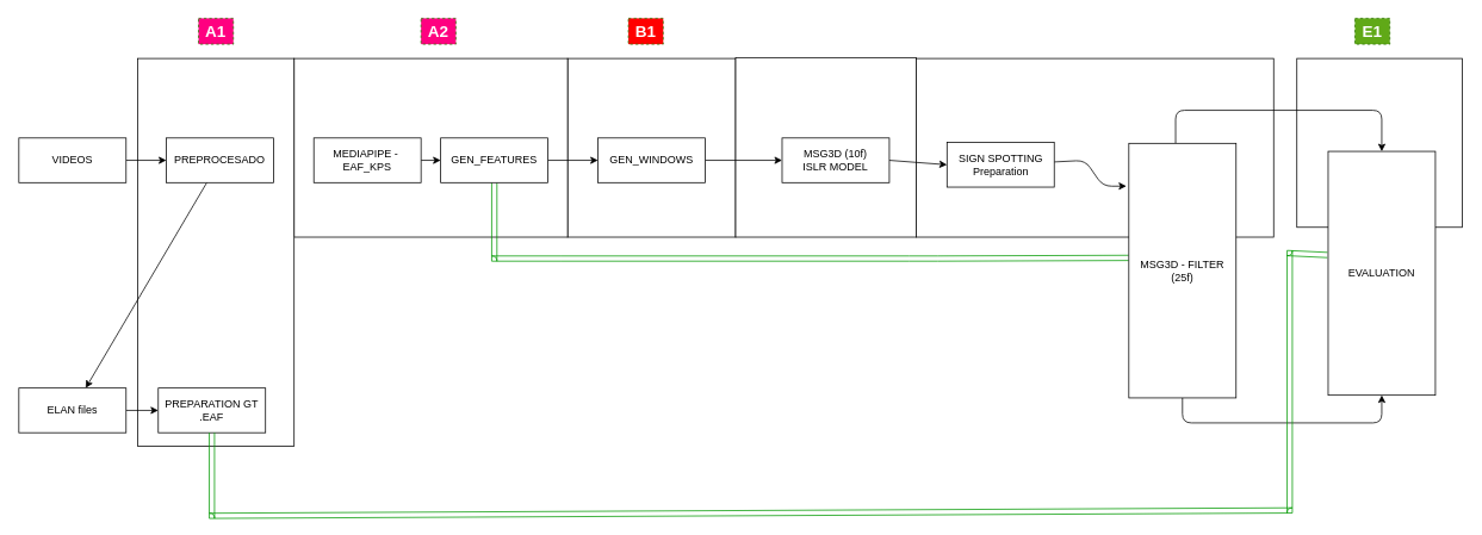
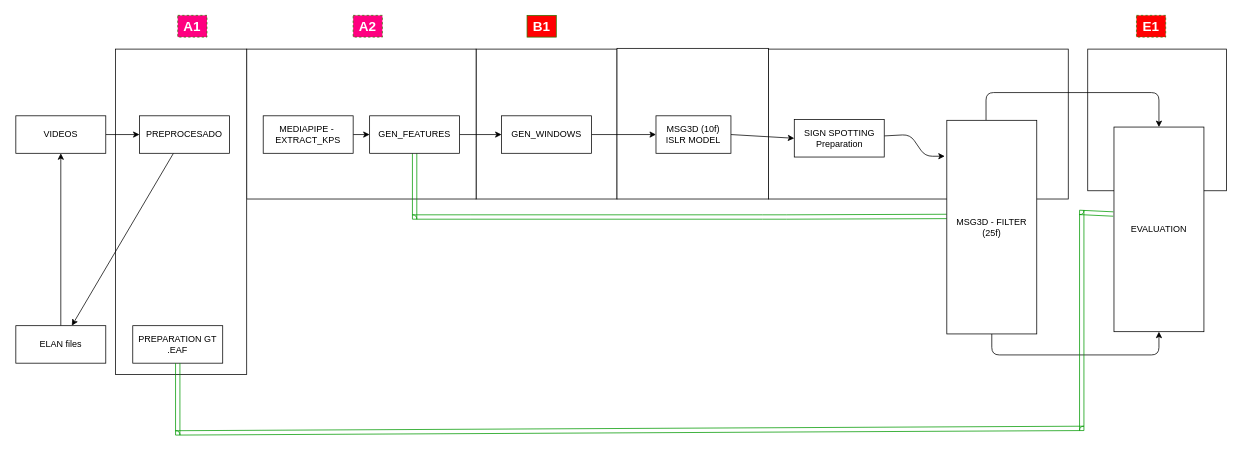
  <mxCell id="0" />
  <mxCell id="1" parent="0" />
  <mxCell id="2" value="" style="rounded=0;whiteSpace=wrap;html=1;fontSize=9;" parent="1" vertex="1"><mxGeometry x="1450" y="65" width="185" height="189" as="geometry" /></mxCell>
  <mxCell id="3" value="" style="rounded=0;whiteSpace=wrap;html=1;fontSize=9;" parent="1" vertex="1"><mxGeometry x="634" y="65" width="188" height="200" as="geometry" /></mxCell>
  <mxCell id="4" value="" style="rounded=0;whiteSpace=wrap;html=1;fontSize=9;" parent="1" vertex="1"><mxGeometry x="822" y="64" width="202" height="201" as="geometry" /></mxCell>
  <mxCell id="5" value="" style="rounded=0;whiteSpace=wrap;html=1;fontSize=9;" parent="1" vertex="1"><mxGeometry x="1024" y="65" width="400" height="200" as="geometry" /></mxCell>
  <mxCell id="6" value="" style="rounded=0;whiteSpace=wrap;html=1;fontSize=9;" parent="1" vertex="1"><mxGeometry x="328" y="65" width="306" height="200" as="geometry" /></mxCell>
  <mxCell id="7" value="" style="rounded=0;whiteSpace=wrap;html=1;fontSize=9;" parent="1" vertex="1"><mxGeometry x="153" y="65" width="175" height="434" as="geometry" /></mxCell>
  <mxCell id="8" style="edgeStyle=none;html=1;entryX=0;entryY=0.5;entryDx=0;entryDy=0;fontSize=8;rounded=0;" parent="1" source="9" target="11" edge="1"><mxGeometry relative="1" as="geometry" /></mxCell>
  <mxCell id="9" value="GEN_WINDOWS" style="rounded=0;whiteSpace=wrap;html=1;" parent="1" vertex="1"><mxGeometry x="668" y="154" width="120" height="50" as="geometry" /></mxCell>
  <mxCell id="10" style="html=1;fontSize=8;rounded=0;entryX=0;entryY=0.5;entryDx=0;entryDy=0;exitX=1;exitY=0.5;exitDx=0;exitDy=0;" parent="1" source="11" target="22" edge="1"><mxGeometry relative="1" as="geometry"><mxPoint x="1310" y="179" as="targetPoint" /><mxPoint x="1269" y="179" as="sourcePoint" /></mxGeometry></mxCell>
- <mxCell id="11" value="MSG3D (10f)&lt;br&gt;ISLR MODEL" style="rounded=0;whiteSpace=wrap;html=1;" parent="1" vertex="1"><mxGeometry x="874" y="154" width="120" height="50" as="geometry" /></mxCell>
+ <mxCell id="11" value="MSG3D (10f)&lt;br&gt;ISLR MODEL" style="rounded=0;whiteSpace=wrap;html=1;" parent="1" vertex="1"><mxGeometry x="874" y="154" width="100" height="50" as="geometry" /></mxCell>
  <mxCell id="12" style="edgeStyle=none;html=1;entryX=0;entryY=0.5;entryDx=0;entryDy=0;fontSize=8;rounded=0;" parent="1" source="14" target="9" edge="1"><mxGeometry relative="1" as="geometry" /></mxCell>
  <mxCell id="13" style="edgeStyle=none;html=1;shape=link;width=-5.833;entryX=-0.002;entryY=0.45;entryDx=0;entryDy=0;entryPerimeter=0;strokeColor=#009900;" parent="1" source="14" target="28" edge="1"><mxGeometry relative="1" as="geometry"><mxPoint x="1189" y="289" as="targetPoint" /><Array as="points"><mxPoint x="552" y="289" /><mxPoint x="626" y="289" /><mxPoint x="1016" y="289" /><mxPoint x="1048" y="289" /></Array></mxGeometry></mxCell>
  <mxCell id="14" value="GEN_FEATURES" style="rounded=0;whiteSpace=wrap;html=1;" parent="1" vertex="1"><mxGeometry x="492" y="154" width="120" height="50" as="geometry" /></mxCell>
  <mxCell id="15" style="edgeStyle=none;html=1;fontSize=18;" parent="1" source="16" target="20" edge="1"><mxGeometry relative="1" as="geometry" /></mxCell>
  <mxCell id="16" value="VIDEOS" style="rounded=0;whiteSpace=wrap;html=1;" parent="1" vertex="1"><mxGeometry x="20" y="154" width="120" height="50" as="geometry" /></mxCell>
  <mxCell id="17" style="edgeStyle=none;html=1;entryX=0;entryY=0.5;entryDx=0;entryDy=0;fontSize=8;rounded=0;" parent="1" source="18" target="14" edge="1"><mxGeometry relative="1" as="geometry" /></mxCell>
- <mxCell id="18" value="MEDIAPIPE -&amp;nbsp;&lt;br&gt;EAF_KPS" style="rounded=0;whiteSpace=wrap;html=1;" parent="1" vertex="1"><mxGeometry x="350" y="154" width="120" height="50" as="geometry" /></mxCell>
+ <mxCell id="18" value="MEDIAPIPE -&amp;nbsp;&lt;br&gt;EXTRACT_KPS" style="rounded=0;whiteSpace=wrap;html=1;" parent="1" vertex="1"><mxGeometry x="350" y="154" width="120" height="50" as="geometry" /></mxCell>
  <mxCell id="19" style="edgeStyle=none;html=1;" parent="1" source="20" target="30" edge="1"><mxGeometry relative="1" as="geometry" /></mxCell>
  <mxCell id="20" value="PREPROCESADO" style="rounded=0;whiteSpace=wrap;html=1;" parent="1" vertex="1"><mxGeometry x="185" y="154" width="120" height="50" as="geometry" /></mxCell>
  <mxCell id="21" style="edgeStyle=none;html=1;entryX=-0.023;entryY=0.168;entryDx=0;entryDy=0;entryPerimeter=0;" parent="1" source="22" target="28" edge="1"><mxGeometry relative="1" as="geometry"><mxPoint x="1567" y="179" as="targetPoint" /><Array as="points"><mxPoint x="1213" y="179" /><mxPoint x="1233" y="208" /></Array></mxGeometry></mxCell>
  <mxCell id="22" value="SIGN SPOTTING&lt;br&gt;Preparation" style="rounded=0;whiteSpace=wrap;html=1;" parent="1" vertex="1"><mxGeometry x="1058.5" y="159" width="120" height="50" as="geometry" /></mxCell>
- <mxCell id="23" value="&lt;span style=&quot;font-size: 18px&quot;&gt;&lt;b&gt;A1&lt;/b&gt;&lt;/span&gt;" style="rounded=0;whiteSpace=wrap;html=1;dashed=1;fontSize=8;fillColor=#FF0080;fontColor=#ffffff;strokeColor=#2D7600;align=center;" parent="1" vertex="1"><mxGeometry x="221" y="20" width="39" height="29" as="geometry" /></mxCell>
+ <mxCell id="23" value="&lt;span style=&quot;font-size: 18px&quot;&gt;&lt;b&gt;A1&lt;/b&gt;&lt;/span&gt;" style="rounded=0;whiteSpace=wrap;html=1;dashed=1;fontSize=8;fillColor=#FF0080;fontColor=#ffffff;strokeColor=#2D7600;align=center;" parent="1" vertex="1"><mxGeometry x="236" y="20" width="39" height="29" as="geometry" /></mxCell>
  <mxCell id="24" value="&lt;span style=&quot;font-size: 18px&quot;&gt;&lt;b&gt;A2&lt;/b&gt;&lt;/span&gt;" style="rounded=0;whiteSpace=wrap;html=1;dashed=1;fontSize=8;fillColor=#FF0080;fontColor=#ffffff;strokeColor=#2D7600;align=center;" parent="1" vertex="1"><mxGeometry x="470" y="20" width="39" height="29" as="geometry" /></mxCell>
- <mxCell id="25" value="&lt;span style=&quot;font-size: 18px&quot;&gt;&lt;b&gt;B1&lt;/b&gt;&lt;/span&gt;" style="rounded=0;whiteSpace=wrap;html=1;dashed=1;fontSize=8;fillColor=#FF0000;fontColor=#ffffff;strokeColor=#2D7600;align=center;" parent="1" vertex="1"><mxGeometry x="702" y="20" width="39" height="29" as="geometry" /></mxCell>
+ <mxCell id="25" value="&lt;span style=&quot;font-size: 18px&quot;&gt;&lt;b&gt;B1&lt;/b&gt;&lt;/span&gt;" style="rounded=0;whiteSpace=wrap;html=1;dashed=0;fontSize=8;fillColor=#FF0000;fontColor=#ffffff;strokeColor=#2D7600;align=center;" parent="1" vertex="1"><mxGeometry x="702" y="20" width="39" height="29" as="geometry" /></mxCell>
  <mxCell id="26" style="html=1;entryX=0.5;entryY=0;entryDx=0;entryDy=0;exitX=0.436;exitY=0;exitDx=0;exitDy=0;edgeStyle=orthogonalEdgeStyle;exitPerimeter=0;" parent="1" source="28" target="33" edge="1"><mxGeometry relative="1" as="geometry"><Array as="points"><mxPoint x="1314" y="123" /><mxPoint x="1545" y="123" /></Array></mxGeometry></mxCell>
  <mxCell id="27" style="edgeStyle=orthogonalEdgeStyle;html=1;entryX=0.5;entryY=1;entryDx=0;entryDy=0;startArrow=none;exitX=0.5;exitY=1;exitDx=0;exitDy=0;" parent="1" source="28" target="33" edge="1"><mxGeometry relative="1" as="geometry"><Array as="points"><mxPoint x="1322" y="473" /><mxPoint x="1545" y="473" /></Array></mxGeometry></mxCell>
  <mxCell id="28" value="MSG3D - FILTER&lt;br&gt;(25f)" style="rounded=0;whiteSpace=wrap;html=1;" parent="1" vertex="1"><mxGeometry x="1262" y="160" width="120" height="285" as="geometry" /></mxCell>
- <mxCell id="29" style="edgeStyle=none;html=1;entryX=0;entryY=0.5;entryDx=0;entryDy=0;" parent="1" source="30" target="31" edge="1"><mxGeometry relative="1" as="geometry" /></mxCell>
+ <mxCell id="29" style="edgeStyle=none;html=1;" parent="1" source="30" target="16" edge="1"><mxGeometry relative="1" as="geometry" /></mxCell>
  <mxCell id="30" value="ELAN files" style="rounded=0;whiteSpace=wrap;html=1;" parent="1" vertex="1"><mxGeometry x="20" y="434" width="120" height="50" as="geometry" /></mxCell>
  <mxCell id="31" value="PREPARATION GT .EAF" style="rounded=0;whiteSpace=wrap;html=1;" parent="1" vertex="1"><mxGeometry x="176" y="434" width="120" height="50" as="geometry" /></mxCell>
- <mxCell id="32" value="&lt;span style=&quot;font-size: 18px&quot;&gt;&lt;b&gt;E1&lt;/b&gt;&lt;/span&gt;" style="rounded=0;whiteSpace=wrap;html=1;dashed=1;fontSize=8;fillColor=#60a917;fontColor=#ffffff;strokeColor=#2D7600;align=center;" parent="1" vertex="1"><mxGeometry x="1515" y="20" width="39" height="29" as="geometry" /></mxCell>
+ <mxCell id="32" value="&lt;span style=&quot;font-size: 18px&quot;&gt;&lt;b&gt;E1&lt;/b&gt;&lt;/span&gt;" style="rounded=0;whiteSpace=wrap;html=1;dashed=1;fontSize=8;fillColor=#ff0000;fontColor=#ffffff;strokeColor=#2D7600;align=center;" parent="1" vertex="1"><mxGeometry x="1515" y="20" width="39" height="29" as="geometry" /></mxCell>
  <mxCell id="33" value="EVALUATION" style="rounded=0;whiteSpace=wrap;html=1;" parent="1" vertex="1"><mxGeometry x="1485" y="169" width="120" height="273" as="geometry" /></mxCell>
  <mxCell id="34" style="edgeStyle=none;html=1;shape=link;width=-5.833;exitX=0.5;exitY=1;exitDx=0;exitDy=0;entryX=-0.007;entryY=0.425;entryDx=0;entryDy=0;entryPerimeter=0;strokeColor=#009900;fillColor=#00CC00;" parent="1" source="31" target="33" edge="1"><mxGeometry relative="1" as="geometry"><mxPoint x="562" y="214" as="sourcePoint" /><mxPoint x="1459" y="277" as="targetPoint" /><Array as="points"><mxPoint x="236" y="577" /><mxPoint x="1442" y="571" /><mxPoint x="1442" y="283" /></Array></mxGeometry></mxCell>
